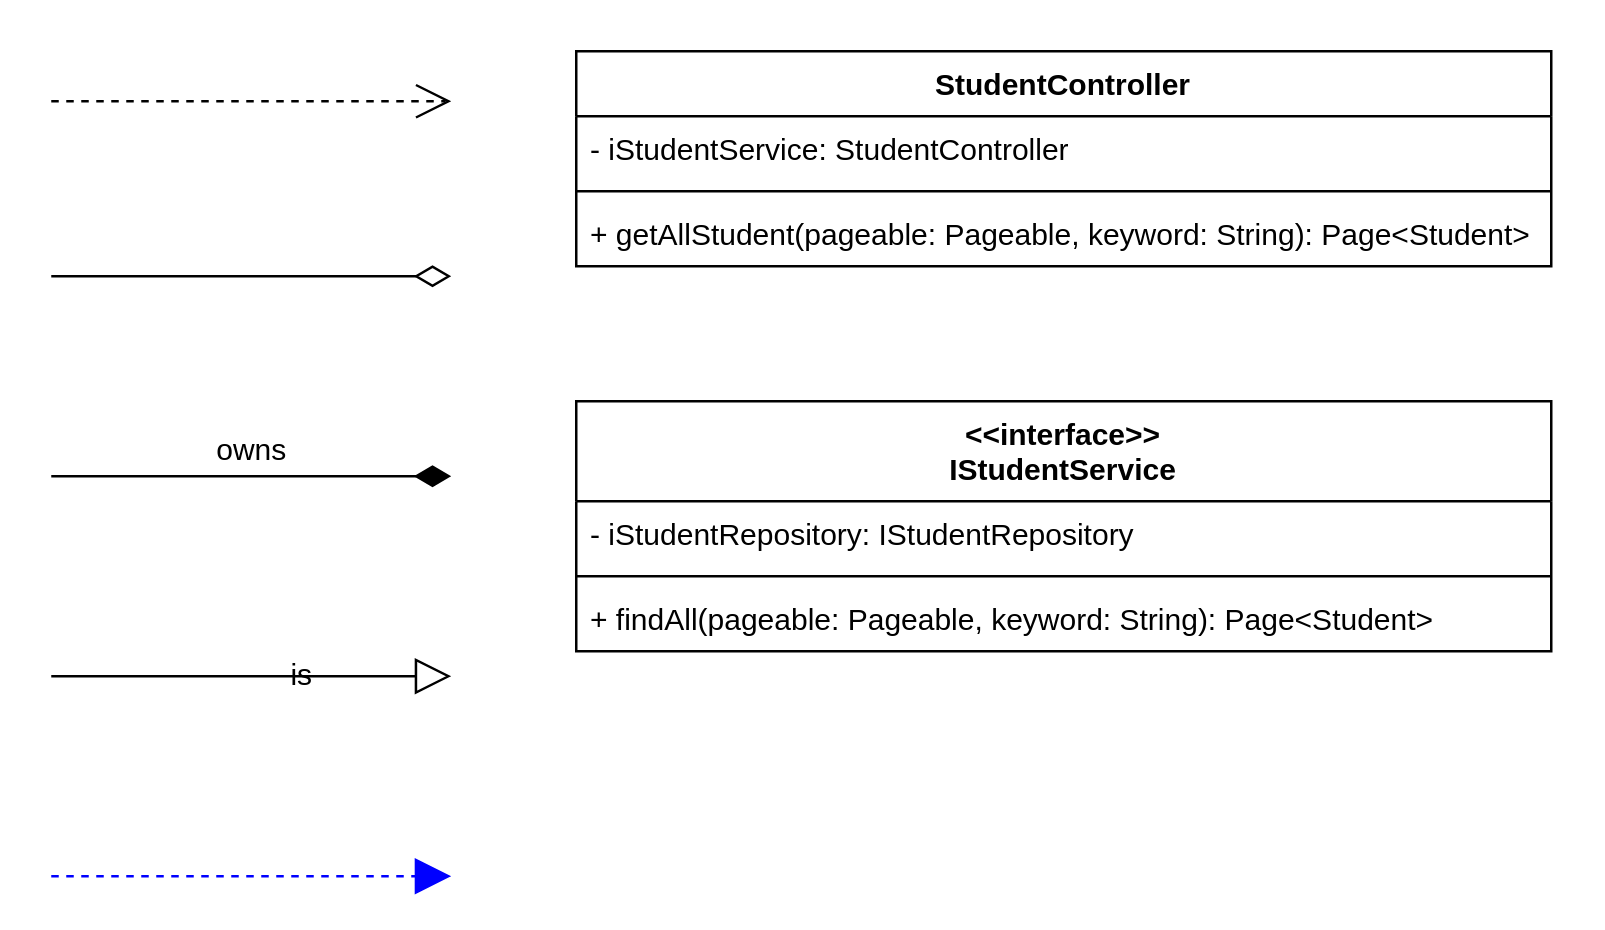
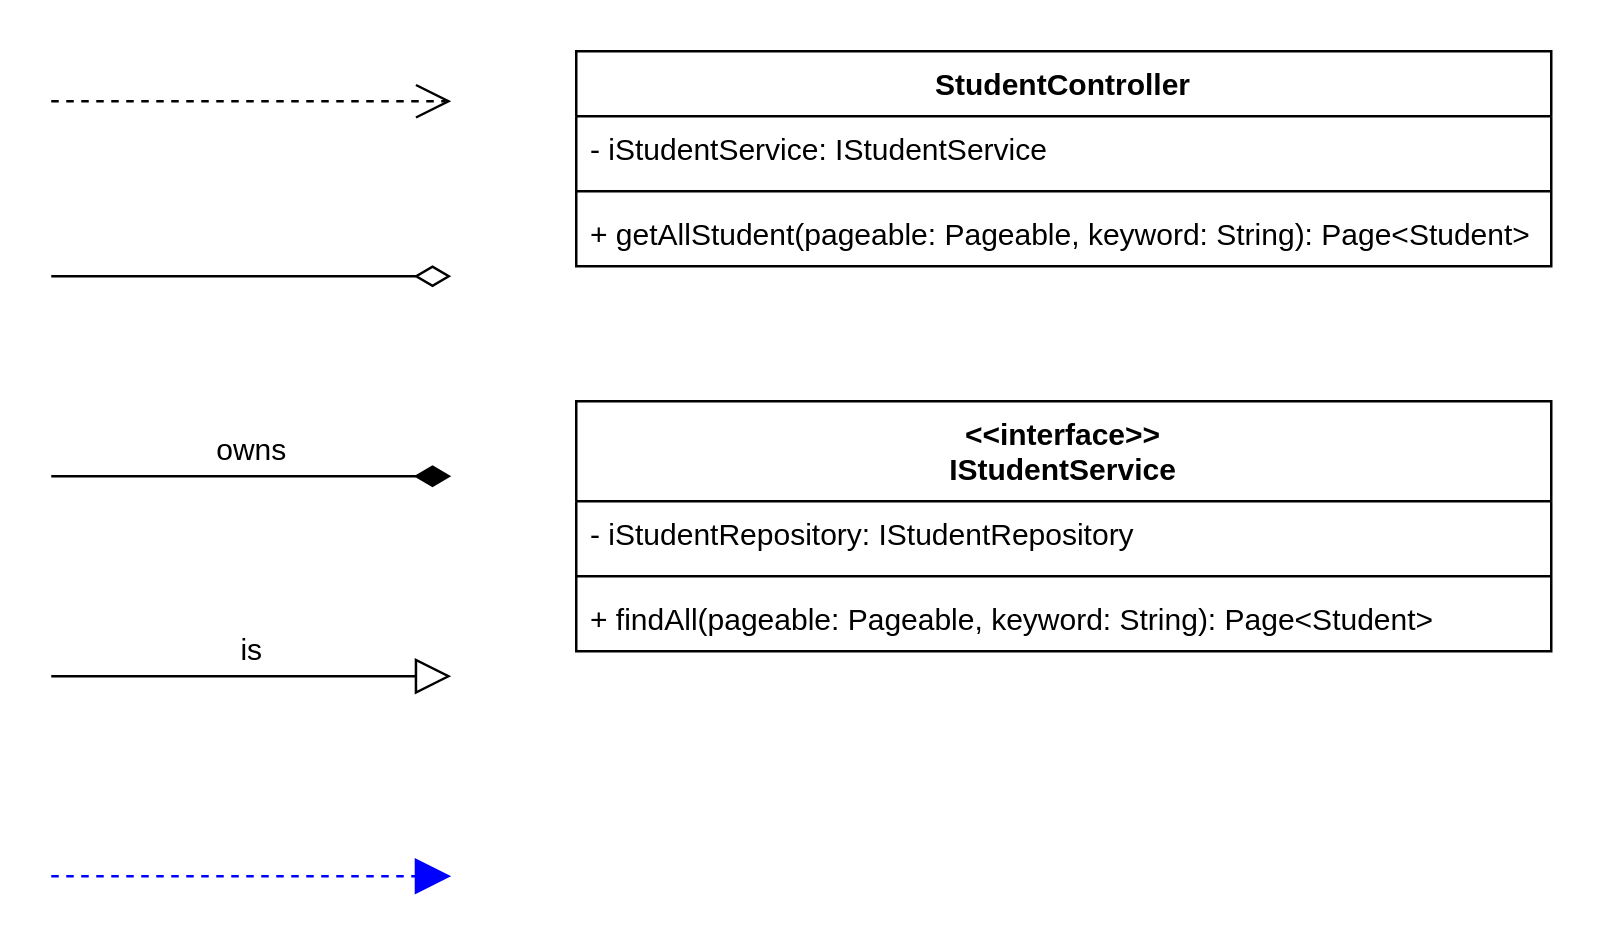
  <mxCell id="0" />
  <mxCell id="1" parent="0" />
  <mxCell id="2" value="" style="group" parent="1" vertex="1" connectable="0"><mxGeometry x="20" y="20" width="160" height="20" as="geometry" /></mxCell>
  <mxCell id="3" value="" style="endArrow=open;dashed=1;endFill=0;endSize=12;html=1;" parent="2" edge="1"><mxGeometry width="160" relative="1" as="geometry"><mxPoint y="20" as="sourcePoint" /><mxPoint x="160" y="20" as="targetPoint" /></mxGeometry></mxCell>
  <mxCell id="4" value="" style="group" vertex="1" connectable="0" parent="1"><mxGeometry x="20" y="90" width="160" height="20" as="geometry" /></mxCell>
  <mxCell id="5" value="" style="endArrow=diamondThin;endFill=0;endSize=12;html=1;" parent="4" edge="1"><mxGeometry width="160" relative="1" as="geometry"><mxPoint y="20" as="sourcePoint" /><mxPoint x="160" y="20" as="targetPoint" /></mxGeometry></mxCell>
  <mxCell id="6" value="" style="group" vertex="1" connectable="0" parent="1"><mxGeometry x="20" y="170" width="160" height="20" as="geometry" /></mxCell>
  <mxCell id="7" value="" style="endArrow=diamondThin;endFill=1;endSize=12;html=1;" edge="1" parent="6"><mxGeometry width="160" relative="1" as="geometry"><mxPoint y="20" as="sourcePoint" /><mxPoint x="160" y="20" as="targetPoint" /></mxGeometry></mxCell>
  <mxCell id="8" value="owns" style="text;html=1;align=center;verticalAlign=middle;resizable=0;points=[];autosize=1;" vertex="1" parent="6"><mxGeometry x="60" width="40" height="20" as="geometry" /></mxCell>
  <mxCell id="9" value="" style="endArrow=block;endFill=0;endSize=12;html=1;" edge="1" parent="1"><mxGeometry width="160" relative="1" as="geometry"><mxPoint x="20" y="270" as="sourcePoint" /><mxPoint x="180" y="270" as="targetPoint" /></mxGeometry></mxCell>
- <mxCell id="10" value="is" style="text;html=1;align=center;verticalAlign=middle;resizable=0;points=[];autosize=1;" vertex="1" parent="1"><mxGeometry x="110" y="260" width="20" height="20" as="geometry" /></mxCell>
+ <mxCell id="10" value="is" style="text;html=1;align=center;verticalAlign=middle;resizable=0;points=[];autosize=1;" vertex="1" parent="1"><mxGeometry x="90" y="250" width="20" height="20" as="geometry" /></mxCell>
  <mxCell id="11" value="" style="group" vertex="1" connectable="0" parent="1"><mxGeometry x="20" y="330" width="160" height="20" as="geometry" /></mxCell>
  <mxCell id="12" value="" style="endArrow=block;endFill=1;endSize=12;html=1;dashed=1;strokeColor=#0000FF;fillColor=#dae8fc;gradientColor=#7ea6e0;" edge="1" parent="11"><mxGeometry width="160" relative="1" as="geometry"><mxPoint y="20" as="sourcePoint" /><mxPoint x="160" y="20" as="targetPoint" /></mxGeometry></mxCell>
  <mxCell id="13" value="StudentController" style="swimlane;fontStyle=1;align=center;verticalAlign=top;childLayout=stackLayout;horizontal=1;startSize=26;horizontalStack=0;resizeParent=1;resizeParentMax=0;resizeLast=0;collapsible=1;marginBottom=0;swimlaneLine=1;rounded=0;shadow=0;glass=0;sketch=0;" vertex="1" parent="1"><mxGeometry x="230" y="20" width="390" height="86" as="geometry" /></mxCell>
- <mxCell id="14" value="- iStudentService: StudentController" style="text;strokeColor=none;fillColor=none;align=left;verticalAlign=top;spacingLeft=4;spacingRight=4;overflow=hidden;rotatable=0;points=[[0,0.5],[1,0.5]];portConstraint=eastwest;" vertex="1" parent="13"><mxGeometry y="26" width="390" height="26" as="geometry" /></mxCell>
+ <mxCell id="14" value="- iStudentService: IStudentService" style="text;strokeColor=none;fillColor=none;align=left;verticalAlign=top;spacingLeft=4;spacingRight=4;overflow=hidden;rotatable=0;points=[[0,0.5],[1,0.5]];portConstraint=eastwest;" vertex="1" parent="13"><mxGeometry y="26" width="390" height="26" as="geometry" /></mxCell>
  <mxCell id="15" value="" style="line;strokeWidth=1;fillColor=none;align=left;verticalAlign=middle;spacingTop=-1;spacingLeft=3;spacingRight=3;rotatable=0;labelPosition=right;points=[];portConstraint=eastwest;" vertex="1" parent="13"><mxGeometry y="52" width="390" height="8" as="geometry" /></mxCell>
  <mxCell id="16" value="+ getAllStudent(pageable: Pageable, keyword: String): Page&lt;Student&gt;" style="text;strokeColor=none;fillColor=none;align=left;verticalAlign=top;spacingLeft=4;spacingRight=4;overflow=hidden;rotatable=0;points=[[0,0.5],[1,0.5]];portConstraint=eastwest;" vertex="1" parent="13"><mxGeometry y="60" width="390" height="26" as="geometry" /></mxCell>
  <mxCell id="17" value="&lt;&lt;interface&gt;&gt;&#10;IStudentService" style="swimlane;fontStyle=1;align=center;verticalAlign=top;childLayout=stackLayout;horizontal=1;startSize=40;horizontalStack=0;resizeParent=1;resizeParentMax=0;resizeLast=0;collapsible=1;marginBottom=0;swimlaneLine=1;rounded=0;shadow=0;glass=0;sketch=0;" vertex="1" parent="1"><mxGeometry x="230" y="160" width="390" height="100" as="geometry" /></mxCell>
  <mxCell id="18" value="- iStudentRepository: IStudentRepository" style="text;strokeColor=none;fillColor=none;align=left;verticalAlign=top;spacingLeft=4;spacingRight=4;overflow=hidden;rotatable=0;points=[[0,0.5],[1,0.5]];portConstraint=eastwest;" vertex="1" parent="17"><mxGeometry y="40" width="390" height="26" as="geometry" /></mxCell>
  <mxCell id="19" value="" style="line;strokeWidth=1;fillColor=none;align=left;verticalAlign=middle;spacingTop=-1;spacingLeft=3;spacingRight=3;rotatable=0;labelPosition=right;points=[];portConstraint=eastwest;" vertex="1" parent="17"><mxGeometry y="66" width="390" height="8" as="geometry" /></mxCell>
  <mxCell id="20" value="+ findAll(pageable: Pageable, keyword: String): Page&lt;Student&gt;" style="text;strokeColor=none;fillColor=none;align=left;verticalAlign=top;spacingLeft=4;spacingRight=4;overflow=hidden;rotatable=0;points=[[0,0.5],[1,0.5]];portConstraint=eastwest;" vertex="1" parent="17"><mxGeometry y="74" width="390" height="26" as="geometry" /></mxCell>
